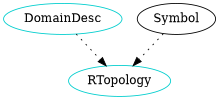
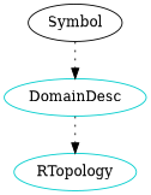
  digraph {
    node [color=cyan3 shape=oval]
    edge [style=dotted]
    n1 [label=DomainDesc]
    n2 [label=RTopology]
    Symbol [color="" shape=""]
    n1 -> n2
-   Symbol -> n2
+   Symbol -> n1
  }
